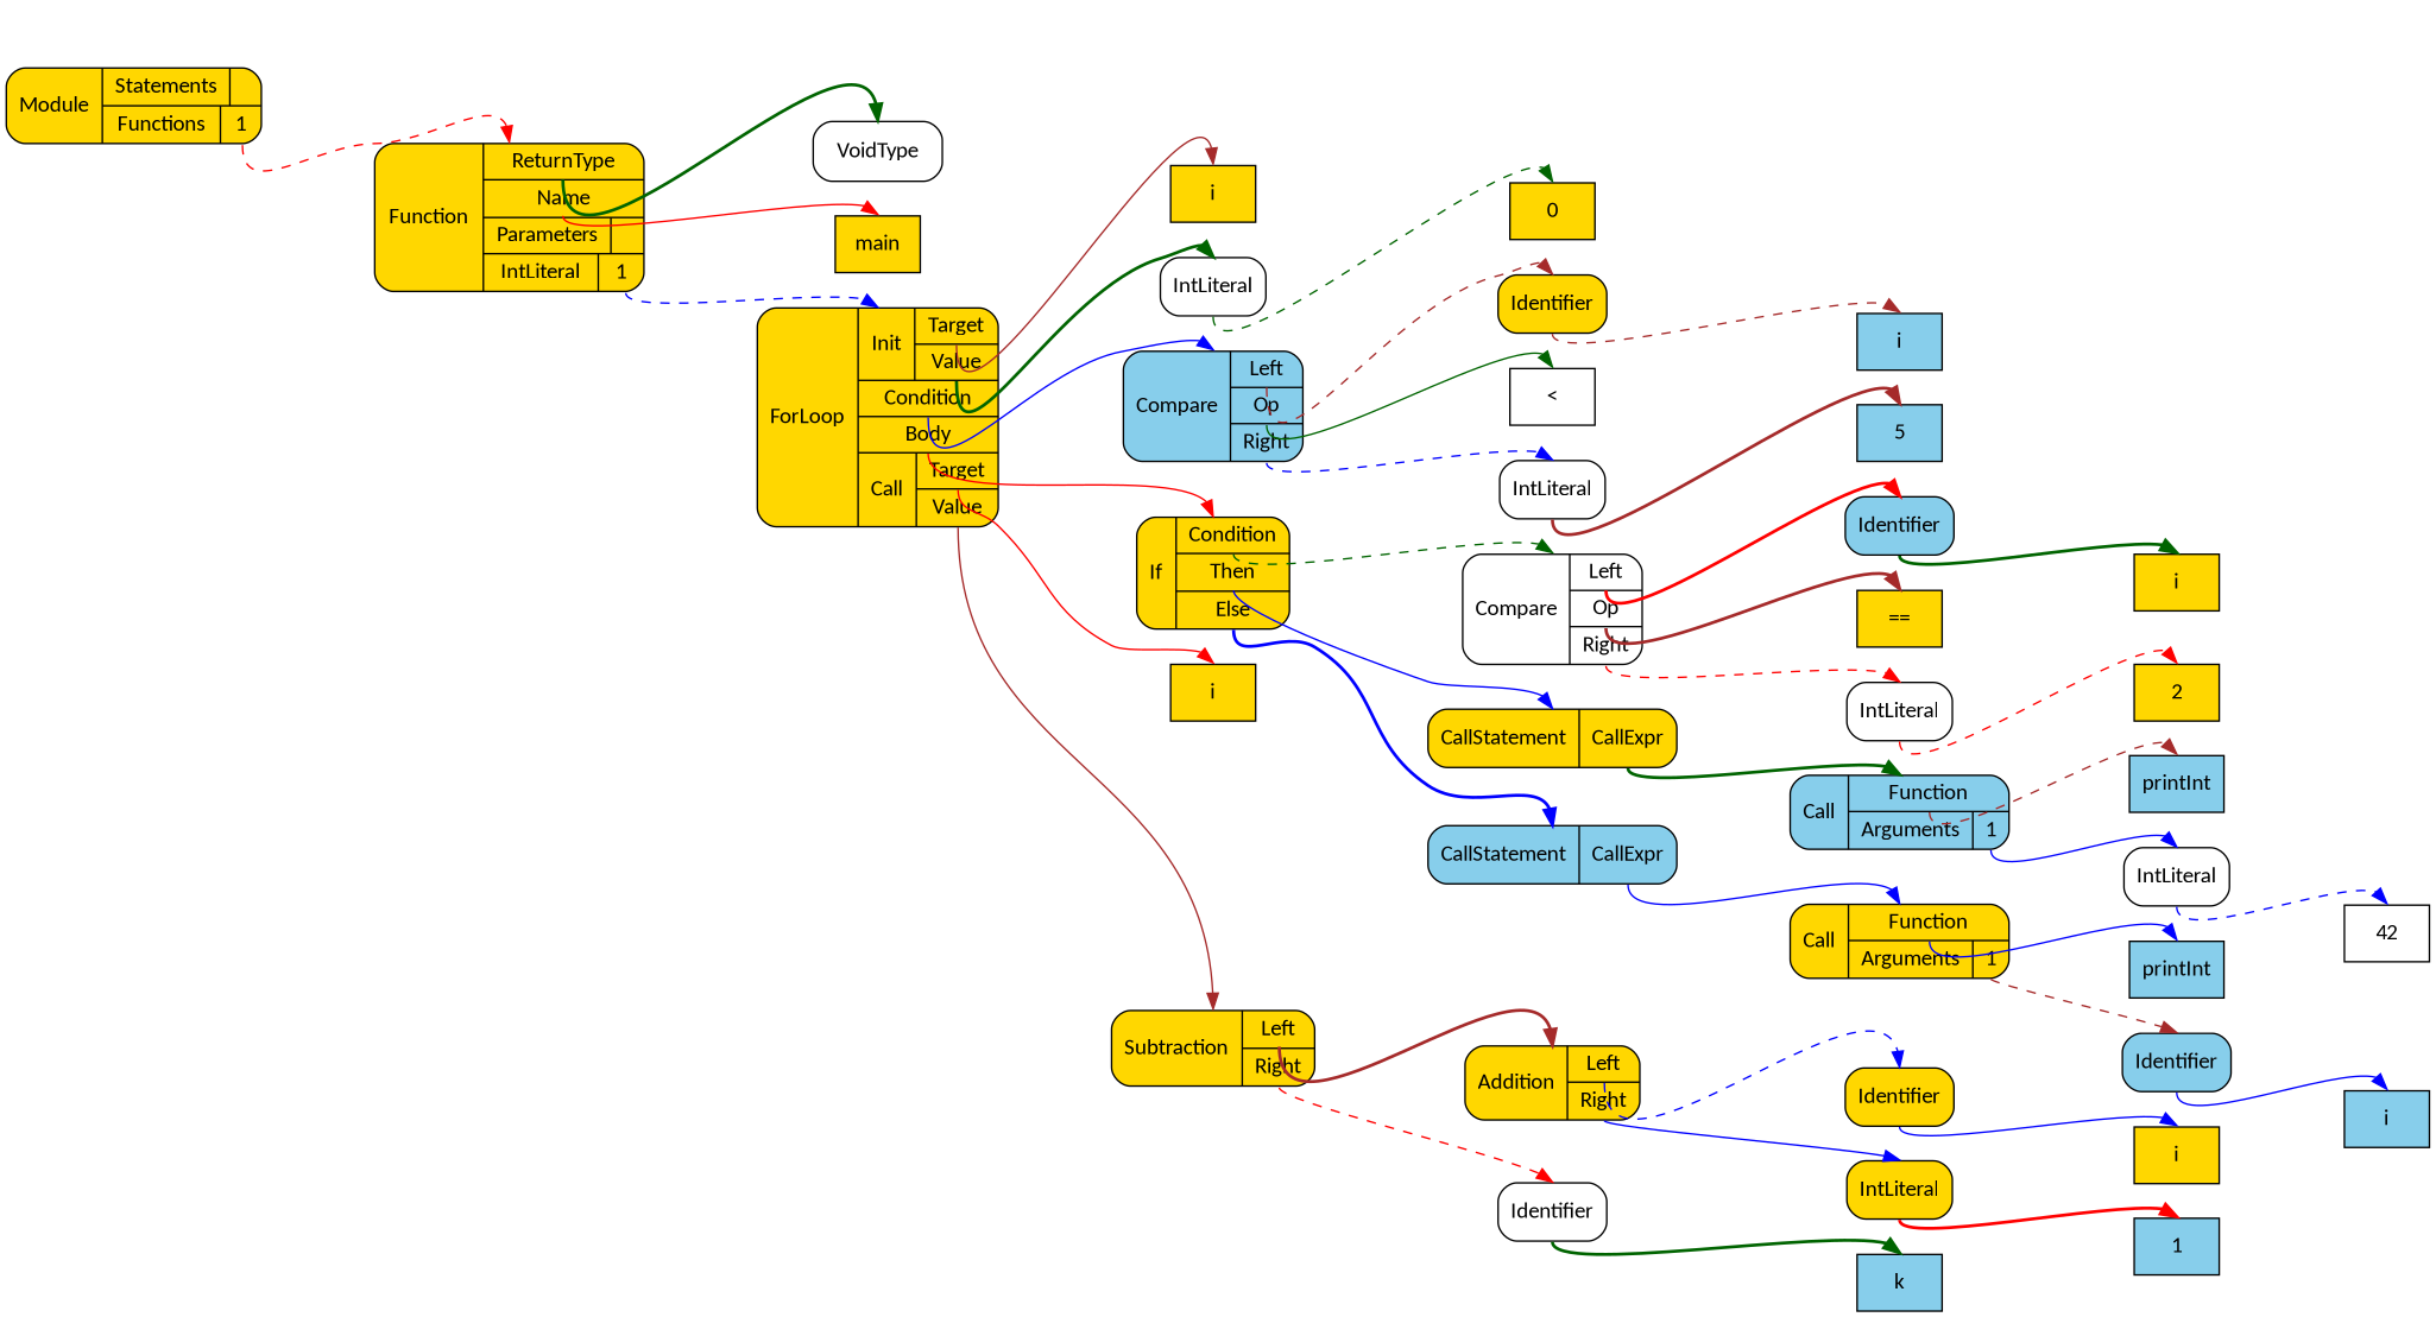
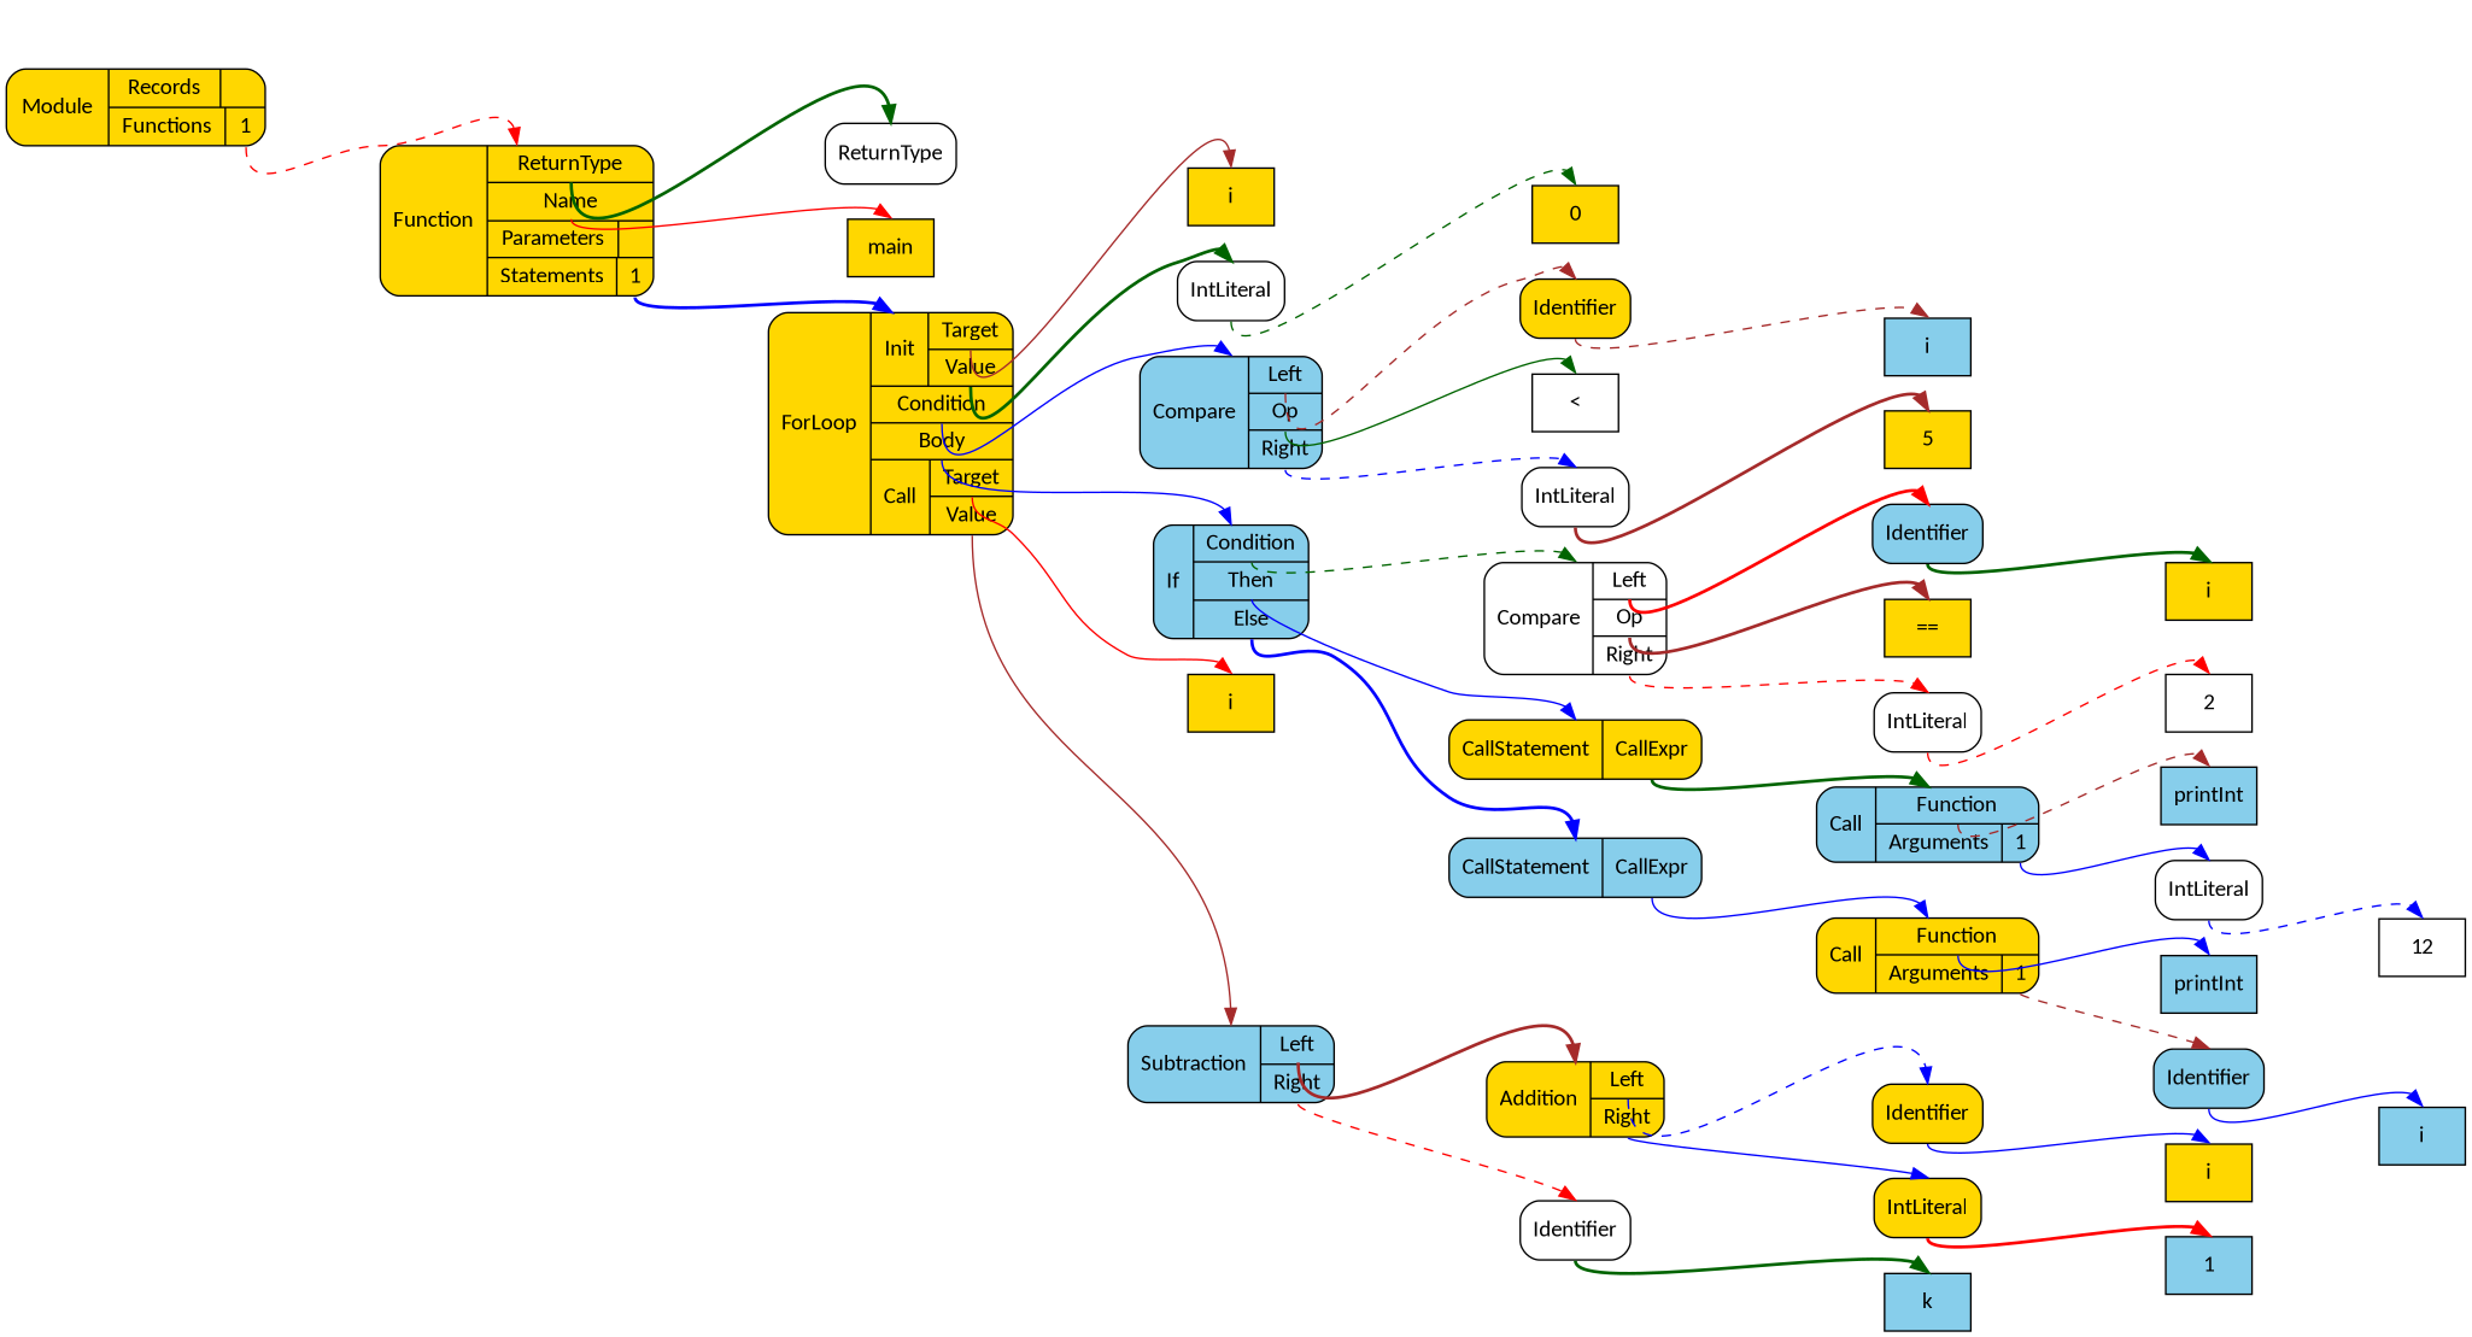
  digraph {
    nodesep=0.3
    ordering=out
    rankdir=LR
    ranksep=1
    node [fillcolor=gold fontname=Calibri shape=Mrecord style=filled]
    edge [color=blue headport=n style=dashed tailport=s]
-   n1 [fillcolor=white label=VoidType]
+   n1 [fillcolor=white label=ReturnType]
    n2 [label=main shape=box]
    n3 [label=i shape=box]
    n4 [label=0 shape=box]
    n5 [fillcolor=white label=IntLiteral]
    n6 [fillcolor=skyblue label=i shape=box]
    n7 [label=Identifier]
    n8 [fillcolor=white label="<" shape=box]
-   n9 [fillcolor=skyblue label=5 shape=box]
+   n9 [label=5 shape=box]
    n10 [fillcolor=white label=IntLiteral]
    n11 [fillcolor=skyblue label="{Compare|{<p0>Left|<p1>Op|<p2>Right}}"]
    n12 [label=i shape=box]
    n13 [fillcolor=skyblue label=Identifier]
    n14 [label="==" shape=box]
-   n15 [label=2 shape=box]
+   n15 [fillcolor=white label=2 shape=box]
    n16 [fillcolor=white label=IntLiteral]
    n17 [fillcolor=white label="{Compare|{<p0>Left|<p1>Op|<p2>Right}}"]
    n18 [fillcolor=skyblue label=printInt shape=box]
-   n19 [fillcolor=white label=42 shape=box]
+   n19 [fillcolor=white label=12 shape=box]
    n20 [fillcolor=white label=IntLiteral]
    n21 [fillcolor=skyblue label="{Call|{<p0>Function|{Arguments|{<p1_0>1}}}}"]
    n22 [label="{CallStatement|{<p0>CallExpr}}"]
    n23 [fillcolor=skyblue label=printInt shape=box]
    n24 [fillcolor=skyblue label=i shape=box]
    n25 [fillcolor=skyblue label=Identifier]
    n26 [label="{Call|{<p0>Function|{Arguments|{<p1_0>1}}}}"]
    n27 [fillcolor=skyblue label="{CallStatement|{<p0>CallExpr}}"]
-   n28 [label="{If|{<p0>Condition|<p1>Then|<p2>Else}}"]
+   n28 [fillcolor=skyblue label="{If|{<p0>Condition|<p1>Then|<p2>Else}}"]
    n29 [label=i shape=box]
    n30 [label=i shape=box]
    n31 [label=Identifier]
    n32 [fillcolor=skyblue label=1 shape=box]
    n33 [label=IntLiteral]
    n34 [label="{Addition|{<p0>Left|<p1>Right}}"]
    n35 [fillcolor=skyblue label=k shape=box]
    n36 [fillcolor=white label=Identifier]
-   n37 [label="{Subtraction|{<p0>Left|<p1>Right}}"]
+   n37 [fillcolor=skyblue label="{Subtraction|{<p0>Left|<p1>Right}}"]
    n38 [label="{ForLoop|{{Init|{<p0_0>Target|<p0_1>Value}}|<p1>Condition|<p2>Body|{Call|{<p3_0>Target|<p3_1>Value}}}}"]
-   n39 [label="{Function|{<p0>ReturnType|<p1>Name|{Parameters|{}}|{IntLiteral|{<p3_0>1}}}}"]
-   n40 [label="{Module|{{Statements|{}}|{Functions|{<p1_0>1}}}}"]
+   n39 [label="{Function|{<p0>ReturnType|<p1>Name|{Parameters|{}}|{Statements|{<p3_0>1}}}}"]
+   n40 [label="{Module|{{Records|{}}|{Functions|{<p1_0>1}}}}"]
    n5 -> n4 [color=darkgreen]
    n7 -> n6 [color=brown]
    n10 -> n9 [color=brown style=bold]
    n11 -> n7 [color=brown tailport="p0:s"]
    n11 -> n8 [color=darkgreen style=solid tailport="p1:s"]
    n11 -> n10 [tailport="p2:s"]
    n13 -> n12 [color=darkgreen style=bold]
    n16 -> n15 [color=red]
    n17 -> n13 [color=red style=bold tailport="p0:s"]
    n17 -> n14 [color=brown style=bold tailport="p1:s"]
    n17 -> n16 [color=red tailport="p2:s"]
    n20 -> n19
    n21 -> n18 [color=brown tailport="p0:s"]
    n21 -> n20 [style=solid tailport="p1_0:s"]
    n22 -> n21 [color=darkgreen style=bold tailport="p0:s"]
    n25 -> n24 [style=solid]
    n26 -> n23 [style=solid tailport="p0:s"]
    n26 -> n25 [color=brown tailport="p1_0:s"]
    n27 -> n26 [style=solid tailport="p0:s"]
    n28 -> n17 [color=darkgreen tailport="p0:s"]
    n28 -> n22 [style=solid tailport="p1:s"]
    n28 -> n27 [style=bold tailport="p2:s"]
    n31 -> n30 [style=solid]
    n33 -> n32 [color=red style=bold]
    n34 -> n31 [tailport="p0:s"]
    n34 -> n33 [style=solid tailport="p1:s"]
    n36 -> n35 [color=darkgreen style=bold]
    n37 -> n34 [color=brown style=bold tailport="p0:s"]
    n37 -> n36 [color=red tailport="p1:s"]
    n38 -> n3 [color=brown style=solid tailport="p0_0:s"]
    n38 -> n5 [color=darkgreen style=bold tailport="p0_1:s"]
    n38 -> n11 [style=solid tailport="p1:s"]
-   n38 -> n28 [color=red style=solid tailport="p2:s"]
+   n38 -> n28 [style=solid tailport="p2:s"]
    n38 -> n29 [color=red style=solid tailport="p3_0:s"]
    n38 -> n37 [color=brown style=solid tailport="p3_1:s"]
    n39 -> n1 [color=darkgreen style=bold tailport="p0:s"]
    n39 -> n2 [color=red style=solid tailport="p1:s"]
-   n39 -> n38 [tailport="p3_0:s"]
+   n39 -> n38 [style=bold tailport="p3_0:s"]
    n40 -> n39 [color=red tailport="p1_0:s"]
  }
